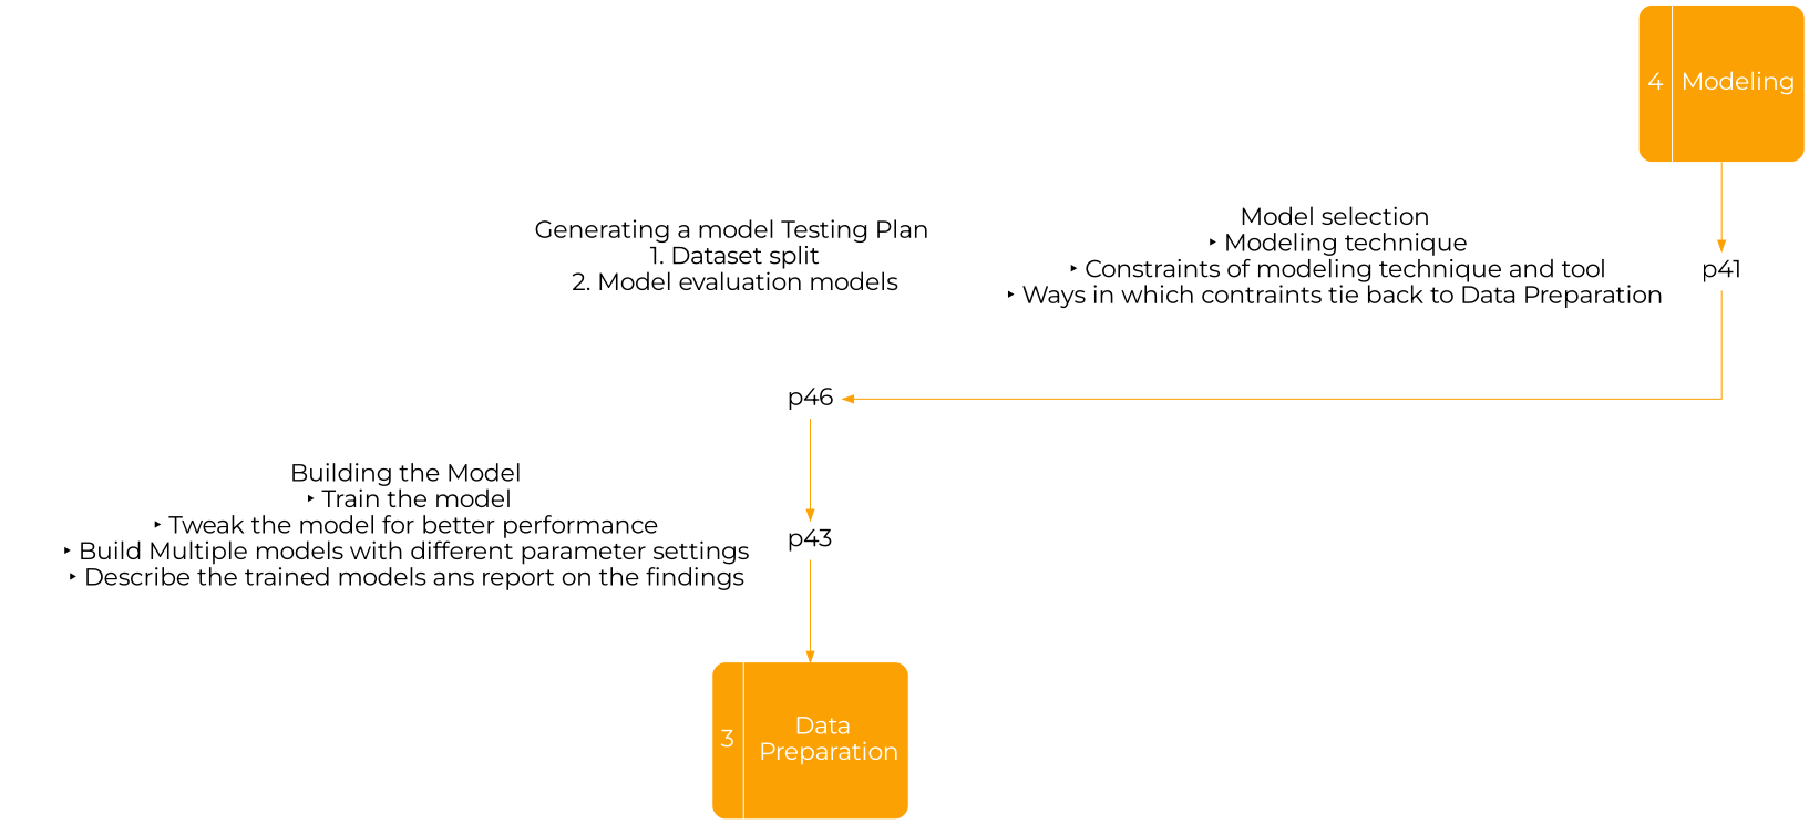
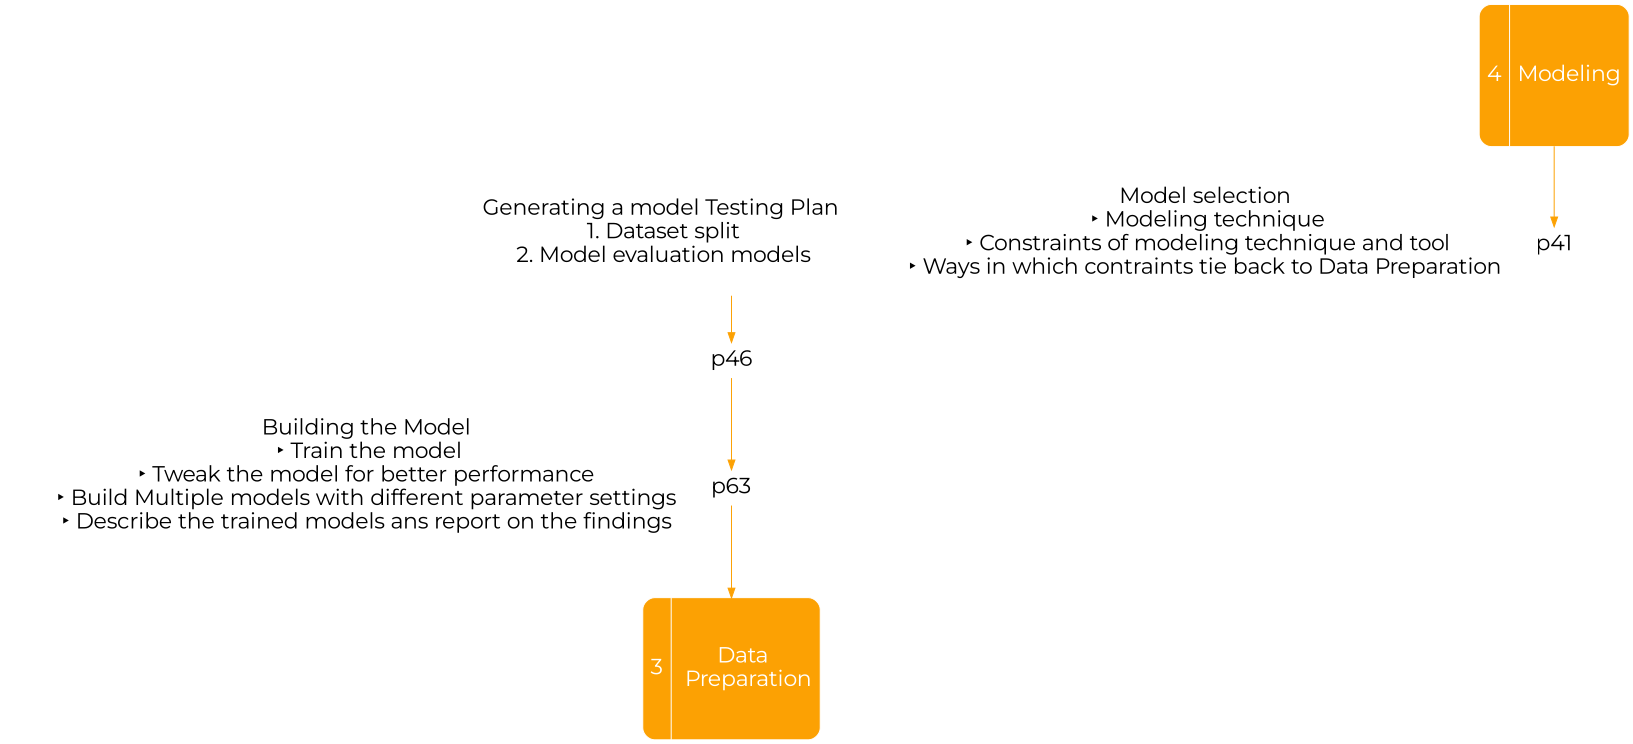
  digraph {
    fontname=Montserrat
    rankdir=TB
    splines=ortho
    node [color=none fontname=Montserrat fontsize=22 shape=box]
    edge [color="#fca103" fontname=Montserrat]
    p41
    n2 [label=<     Model selection<br ALIGN = 'CENTER'/>      &#8227; Modeling technique<br ALIGN = 'CENTER'/>      &#8227; Constraints of modeling technique and tool<br ALIGN = 'CENTER'/>     &#8227; Ways in which contraints tie back to Data Preparation<br ALIGN = 'CENTER'/>     >]
    n3 [label=p46]
    n4 [label=<     Generating a model Testing Plan<br ALIGN = 'CENTER'/>      1. Dataset split<br ALIGN = 'CENTER'/>      2. Model evaluation models<br ALIGN = 'CENTER'/>     >]
-   p43
+   p43 [label=p63]
    n6 [label=<     Building the Model<br ALIGN = 'CENTER'/>      &#8227; Train the model<br ALIGN = 'CENTER'/>     &#8227; Tweak the model for better performance<br ALIGN = 'CENTER'/>     &#8227; Build Multiple models with different parameter settings<br ALIGN = 'CENTER'/>     &#8227; Describe the trained models ans report on the findings<br ALIGN = 'CENTER'/>     >]
    n7 [color=white fillcolor="#fca103" fontcolor=white height=2 label="3 | Data \n Preparation" shape=record style="rounded,filled" width=2]
    n8 [color=white fillcolor="#fca103" fontcolor=white height=2 label="4 | Modeling" shape=record style="rounded,filled" width=2]
    subgraph cluster_1 {
      color=white
      rank=same
      p41
      n2
    }
    subgraph cluster_2 {
      color=white
      rank=same
      n3
      n4
    }
    subgraph cluster_3 {
      color=white
      rank=same
      p43
      n6
    }
-   p41 -> n3
+   n4 -> n3
    n3 -> p43
    p43 -> n7
    n8 -> p41
  }
